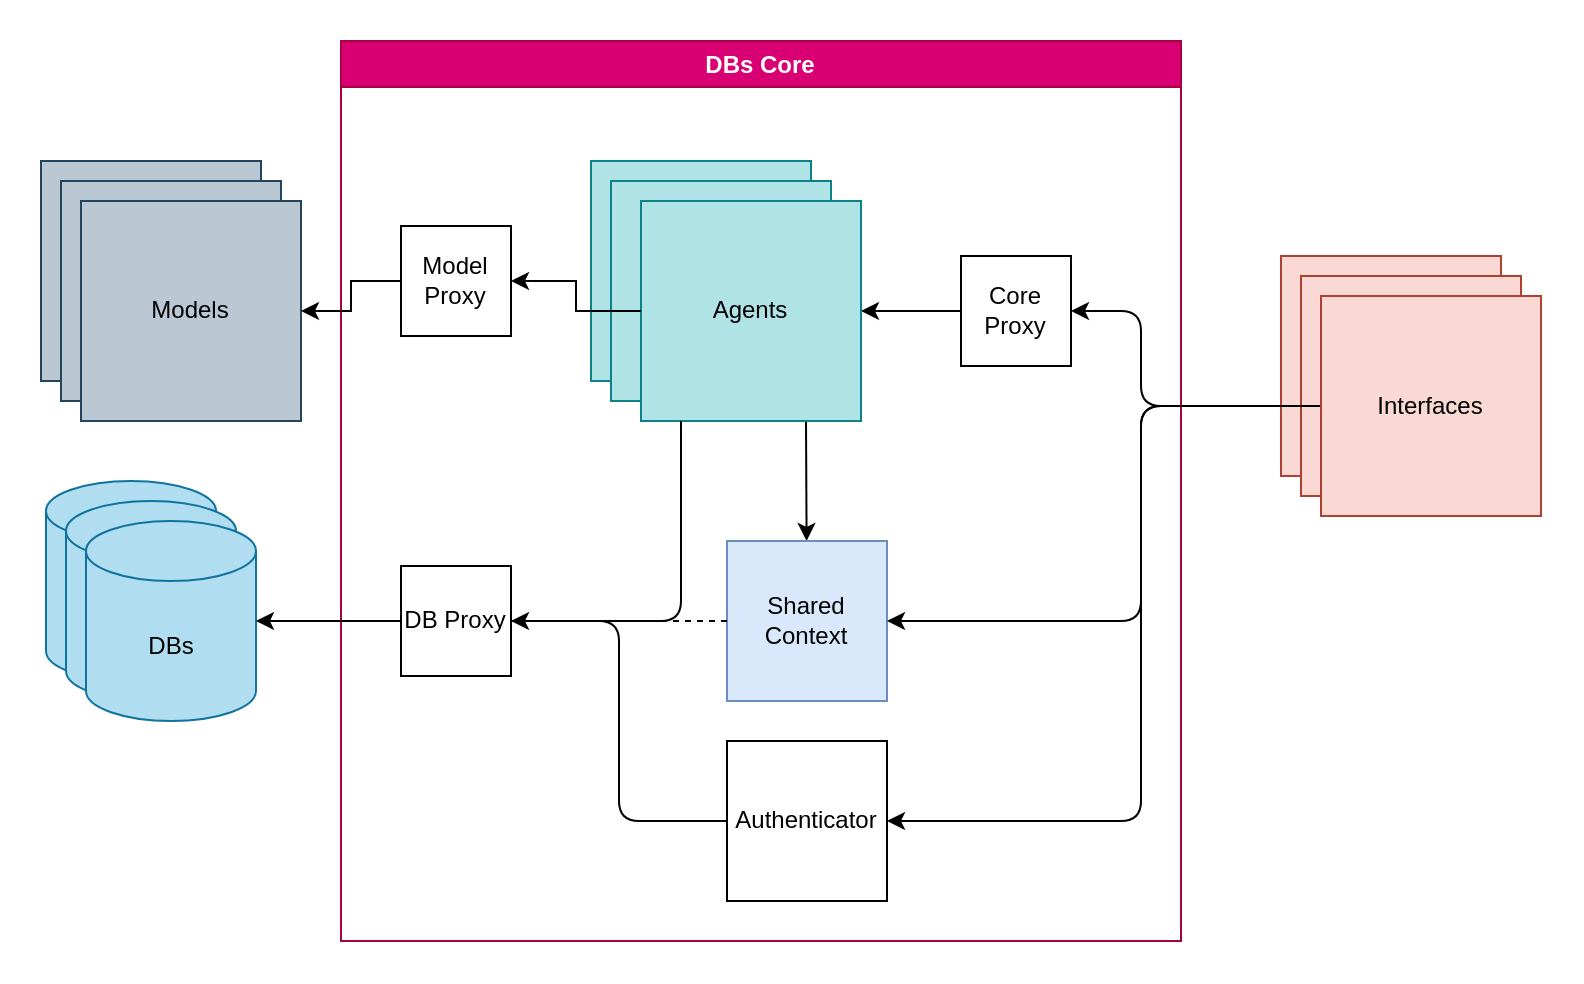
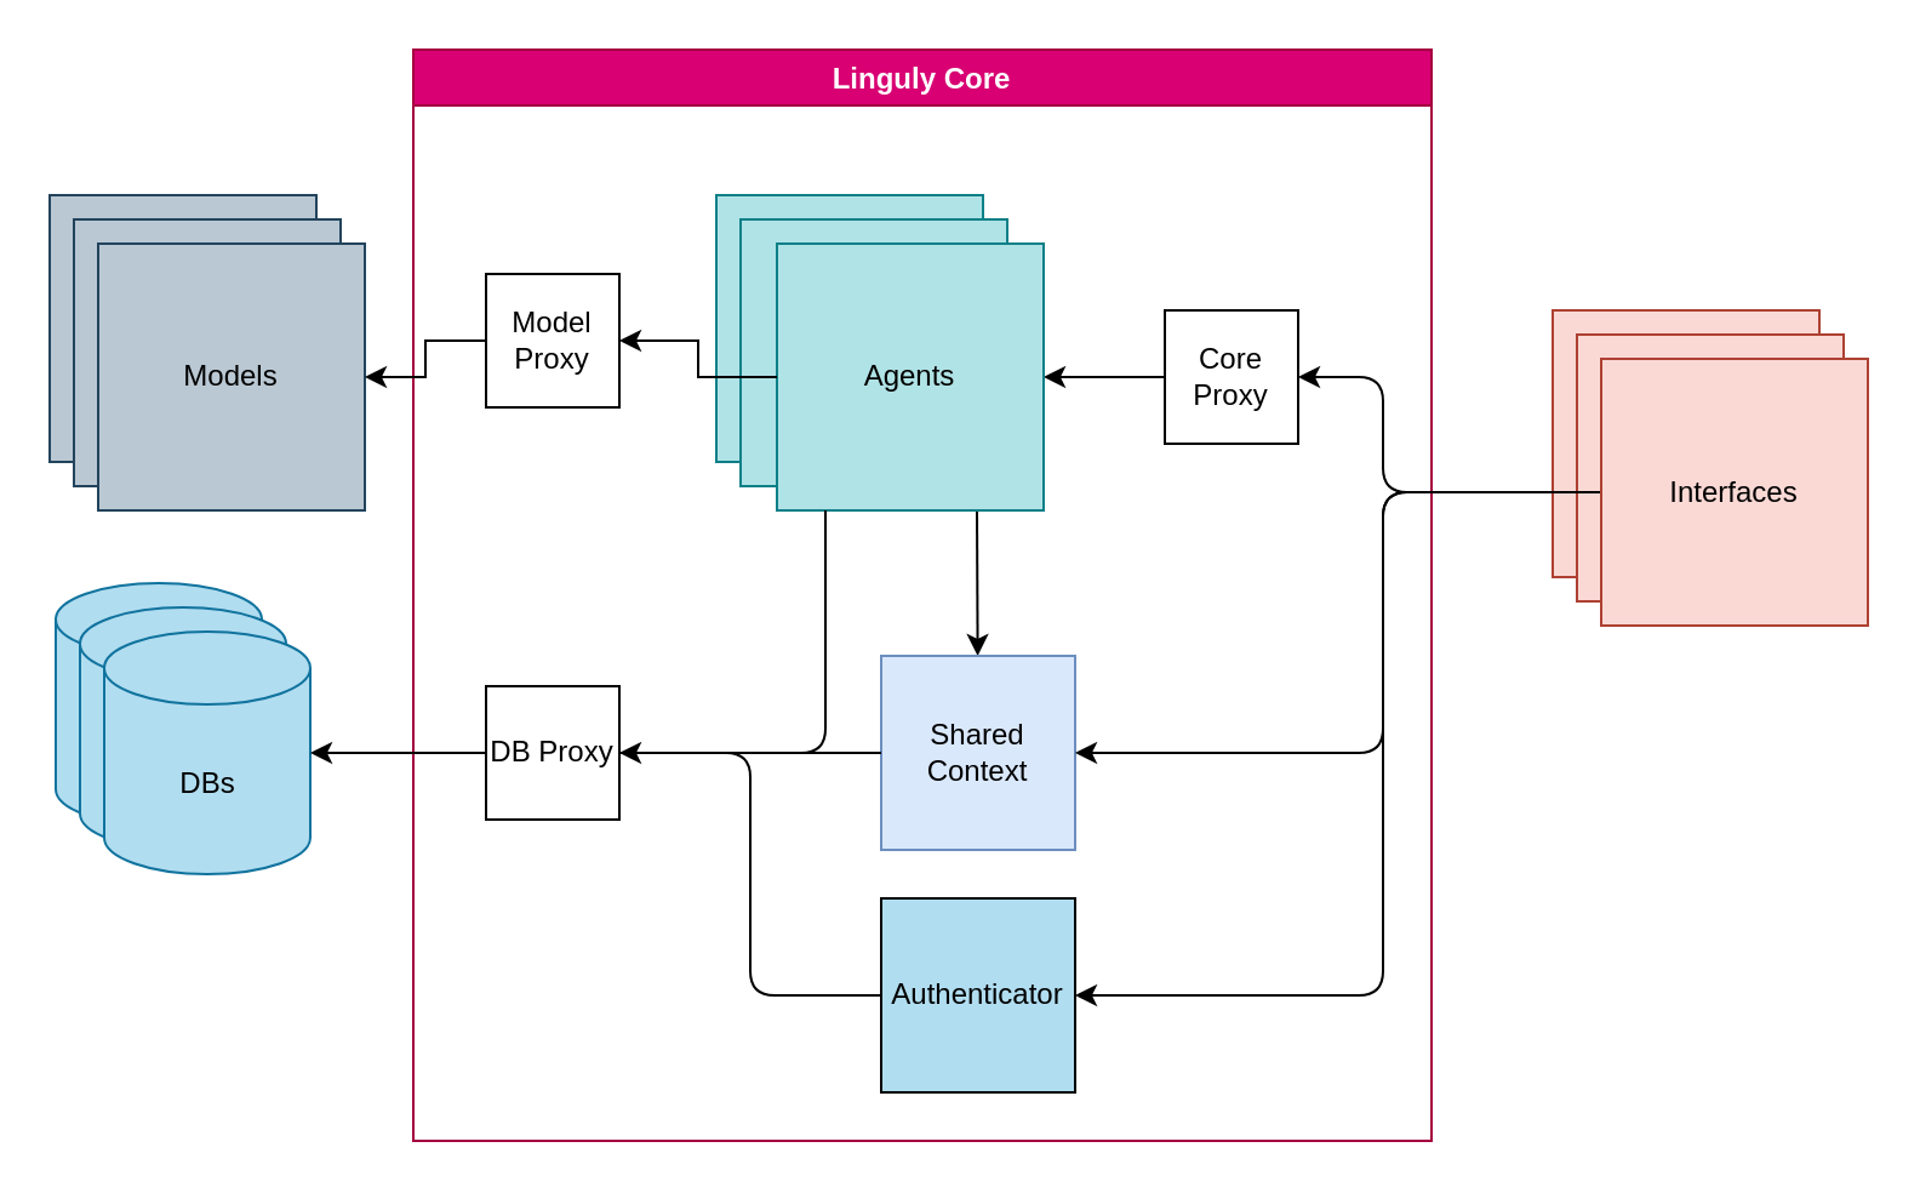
  <mxCell id="0" />
  <mxCell id="1" parent="0" />
- <mxCell id="2" value="DBs Core" style="swimlane;fillColor=#d80073;fontColor=#ffffff;strokeColor=#A50040;" parent="1" vertex="1"><mxGeometry x="170" y="20" width="420" height="450" as="geometry"><mxRectangle x="230" y="330" width="110" height="30" as="alternateBounds" /></mxGeometry></mxCell>
- <mxCell id="3" value="Authenticator" style="whiteSpace=wrap;html=1;aspect=fixed;" parent="2" vertex="1"><mxGeometry x="193" y="350" width="80" height="80" as="geometry" /></mxCell>
+ <mxCell id="2" value="Linguly Core" style="swimlane;fillColor=#d80073;fontColor=#ffffff;strokeColor=#A50040;" parent="1" vertex="1"><mxGeometry x="170" y="20" width="420" height="450" as="geometry"><mxRectangle x="230" y="330" width="110" height="30" as="alternateBounds" /></mxGeometry></mxCell>
+ <mxCell id="3" value="Authenticator" style="whiteSpace=wrap;html=1;aspect=fixed;fillColor=#b1ddf0;" parent="2" vertex="1"><mxGeometry x="193" y="350" width="80" height="80" as="geometry" /></mxCell>
  <mxCell id="4" value="Core Proxy" style="whiteSpace=wrap;html=1;aspect=fixed;" parent="2" vertex="1"><mxGeometry x="310" y="107.5" width="55" height="55" as="geometry" /></mxCell>
  <mxCell id="5" style="edgeStyle=orthogonalEdgeStyle;rounded=0;orthogonalLoop=1;jettySize=auto;html=1;entryX=1;entryY=0.5;entryDx=0;entryDy=0;startArrow=none;startFill=0;" parent="2" source="4" target="10" edge="1"><mxGeometry relative="1" as="geometry" /></mxCell>
  <mxCell id="6" style="edgeStyle=none;html=1;entryX=0.75;entryY=1;entryDx=0;entryDy=0;startArrow=classic;startFill=1;endArrow=none;endFill=0;" edge="1" parent="2" source="7" target="10"><mxGeometry relative="1" as="geometry" /></mxCell>
  <mxCell id="7" value="Shared Context" style="whiteSpace=wrap;html=1;aspect=fixed;fillColor=#dae8fc;strokeColor=#6c8ebf;" vertex="1" parent="2"><mxGeometry x="193" y="250" width="80" height="80" as="geometry" /></mxCell>
  <mxCell id="8" value="Agents" style="whiteSpace=wrap;html=1;aspect=fixed;fillColor=#b0e3e6;strokeColor=#0e8088;" parent="2" vertex="1"><mxGeometry x="125" y="60" width="110" height="110" as="geometry" /></mxCell>
  <mxCell id="9" value="Agents" style="whiteSpace=wrap;html=1;aspect=fixed;fillColor=#b0e3e6;strokeColor=#0e8088;" parent="2" vertex="1"><mxGeometry x="135" y="70" width="110" height="110" as="geometry" /></mxCell>
  <mxCell id="10" value="Agents" style="whiteSpace=wrap;html=1;aspect=fixed;fillColor=#b0e3e6;strokeColor=#0e8088;" parent="2" vertex="1"><mxGeometry x="150" y="80" width="110" height="110" as="geometry" /></mxCell>
  <mxCell id="11" value="Interfaces" style="whiteSpace=wrap;html=1;aspect=fixed;fillColor=#fad9d5;strokeColor=#ae4132;" parent="1" vertex="1"><mxGeometry x="640" y="127.5" width="110" height="110" as="geometry" /></mxCell>
  <mxCell id="12" value="Interfaces" style="whiteSpace=wrap;html=1;aspect=fixed;fillColor=#fad9d5;strokeColor=#ae4132;" parent="1" vertex="1"><mxGeometry x="650" y="137.5" width="110" height="110" as="geometry" /></mxCell>
  <mxCell id="13" style="edgeStyle=orthogonalEdgeStyle;html=1;exitX=0;exitY=0.5;exitDx=0;exitDy=0;entryX=1;entryY=0.5;entryDx=0;entryDy=0;" edge="1" parent="1" source="16" target="7"><mxGeometry relative="1" as="geometry"><Array as="points"><mxPoint x="570" y="202" /><mxPoint x="570" y="310" /></Array></mxGeometry></mxCell>
  <mxCell id="14" style="edgeStyle=orthogonalEdgeStyle;html=1;entryX=1;entryY=0.5;entryDx=0;entryDy=0;" edge="1" parent="1" source="16" target="3"><mxGeometry relative="1" as="geometry"><Array as="points"><mxPoint x="570" y="202" /><mxPoint x="570" y="410" /></Array></mxGeometry></mxCell>
  <mxCell id="15" style="edgeStyle=orthogonalEdgeStyle;html=1;entryX=1;entryY=0.5;entryDx=0;entryDy=0;" edge="1" parent="1" source="16" target="4"><mxGeometry relative="1" as="geometry"><Array as="points"><mxPoint x="570" y="202" /><mxPoint x="570" y="155" /></Array></mxGeometry></mxCell>
  <mxCell id="16" value="Interfaces" style="whiteSpace=wrap;html=1;aspect=fixed;fillColor=#fad9d5;strokeColor=#ae4132;" parent="1" vertex="1"><mxGeometry x="660" y="147.5" width="110" height="110" as="geometry" /></mxCell>
  <mxCell id="17" value="DBs" style="shape=cylinder3;whiteSpace=wrap;html=1;boundedLbl=1;backgroundOutline=1;size=15;fillColor=#b1ddf0;strokeColor=#10739e;" parent="1" vertex="1"><mxGeometry x="22.5" y="240" width="85" height="100" as="geometry" /></mxCell>
  <mxCell id="18" value="Models" style="whiteSpace=wrap;html=1;aspect=fixed;fillColor=#bac8d3;strokeColor=#23445d;" parent="1" vertex="1"><mxGeometry x="20" y="80" width="110" height="110" as="geometry" /></mxCell>
  <mxCell id="19" value="Models" style="whiteSpace=wrap;html=1;aspect=fixed;fillColor=#bac8d3;strokeColor=#23445d;" parent="1" vertex="1"><mxGeometry x="30" y="90" width="110" height="110" as="geometry" /></mxCell>
  <mxCell id="20" value="Models" style="whiteSpace=wrap;html=1;aspect=fixed;fillColor=#bac8d3;strokeColor=#23445d;" parent="1" vertex="1"><mxGeometry x="40" y="100" width="110" height="110" as="geometry" /></mxCell>
  <mxCell id="21" style="edgeStyle=orthogonalEdgeStyle;rounded=0;orthogonalLoop=1;jettySize=auto;html=1;entryX=1;entryY=0.5;entryDx=0;entryDy=0;startArrow=none;startFill=0;endArrow=classic;endFill=1;" parent="1" source="22" target="20" edge="1"><mxGeometry relative="1" as="geometry" /></mxCell>
  <mxCell id="22" value="Model Proxy" style="whiteSpace=wrap;html=1;aspect=fixed;" parent="1" vertex="1"><mxGeometry x="200" y="112.5" width="55" height="55" as="geometry" /></mxCell>
  <mxCell id="23" value="DB Proxy" style="whiteSpace=wrap;html=1;aspect=fixed;" parent="1" vertex="1"><mxGeometry x="200" y="282.5" width="55" height="55" as="geometry" /></mxCell>
  <mxCell id="24" value="DBs" style="shape=cylinder3;whiteSpace=wrap;html=1;boundedLbl=1;backgroundOutline=1;size=15;fillColor=#b1ddf0;strokeColor=#10739e;" vertex="1" parent="1"><mxGeometry x="32.5" y="250" width="85" height="100" as="geometry" /></mxCell>
  <mxCell id="25" value="DBs" style="shape=cylinder3;whiteSpace=wrap;html=1;boundedLbl=1;backgroundOutline=1;size=15;fillColor=#b1ddf0;strokeColor=#10739e;" vertex="1" parent="1"><mxGeometry x="42.5" y="260" width="85" height="100" as="geometry" /></mxCell>
- <mxCell id="26" style="edgeStyle=none;html=1;entryX=1;entryY=0.5;entryDx=0;entryDy=0;startArrow=none;startFill=0;endArrow=none;endFill=0;dashed=1;" edge="1" parent="1" source="7" target="23"><mxGeometry relative="1" as="geometry" /></mxCell>
+ <mxCell id="26" style="edgeStyle=none;html=1;entryX=1;entryY=0.5;entryDx=0;entryDy=0;startArrow=none;startFill=0;endArrow=none;endFill=0;" edge="1" parent="1" source="7" target="23"><mxGeometry relative="1" as="geometry" /></mxCell>
  <mxCell id="27" style="edgeStyle=none;html=1;entryX=1;entryY=0.5;entryDx=0;entryDy=0;entryPerimeter=0;" edge="1" parent="1" source="23" target="25"><mxGeometry relative="1" as="geometry" /></mxCell>
  <mxCell id="28" style="edgeStyle=orthogonalEdgeStyle;html=1;entryX=1;entryY=0.5;entryDx=0;entryDy=0;elbow=vertical;startArrow=none;startFill=0;endArrow=none;endFill=0;" edge="1" parent="1" source="3" target="23"><mxGeometry relative="1" as="geometry" /></mxCell>
  <mxCell id="29" style="edgeStyle=orthogonalEdgeStyle;html=1;entryX=1;entryY=0.5;entryDx=0;entryDy=0;" edge="1" parent="1" target="23"><mxGeometry relative="1" as="geometry"><mxPoint x="340" y="210" as="sourcePoint" /><Array as="points"><mxPoint x="340" y="310" /></Array></mxGeometry></mxCell>
  <mxCell id="30" style="edgeStyle=orthogonalEdgeStyle;rounded=0;orthogonalLoop=1;jettySize=auto;html=1;entryX=1;entryY=0.5;entryDx=0;entryDy=0;startArrow=none;startFill=0;" parent="1" source="10" target="22" edge="1"><mxGeometry relative="1" as="geometry"><mxPoint x="290" y="155" as="targetPoint" /></mxGeometry></mxCell>
